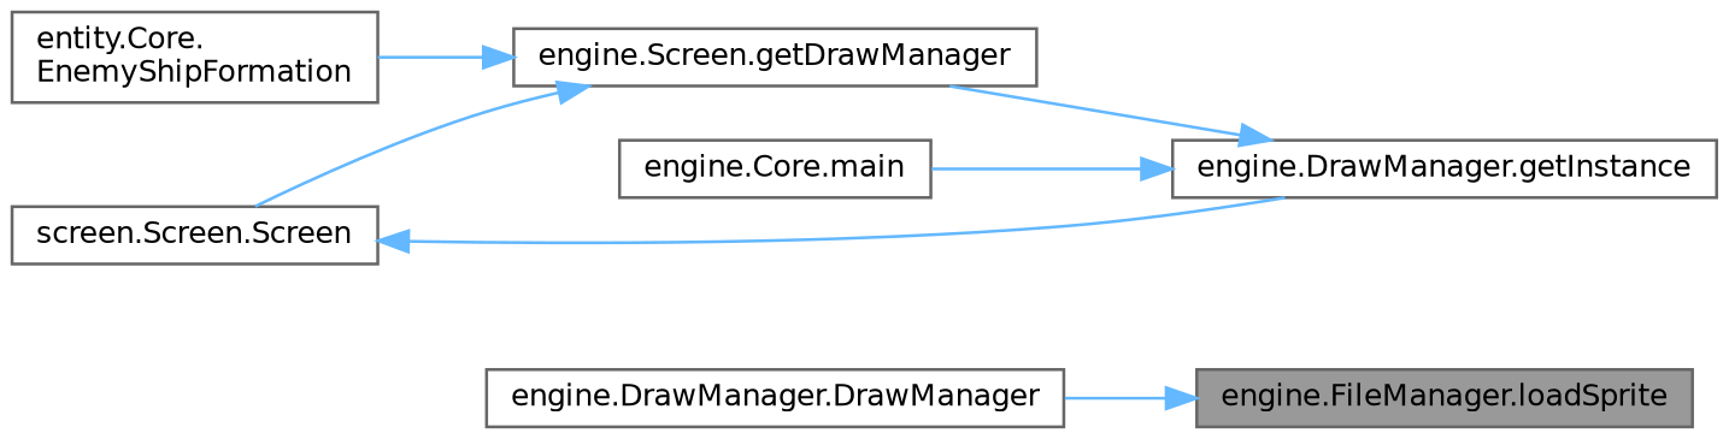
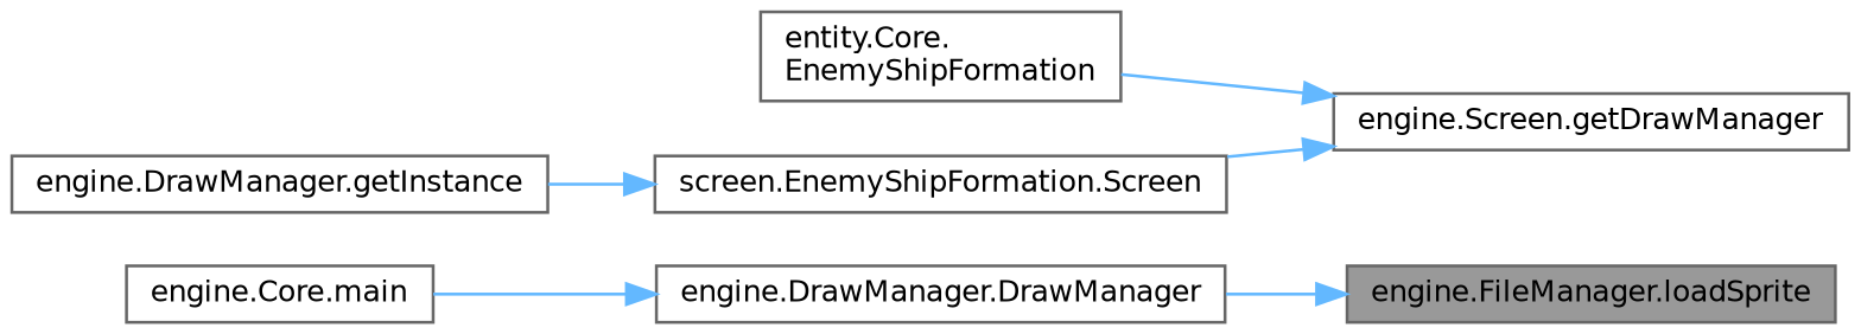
  digraph {
    rankdir=RL
    node [color=grey40 fillcolor=white fontname=Helvetica fontsize=10 shape=box style=filled]
    edge [color=steelblue1 dir=back fontname=Helvetica fontsize=10 labelfontname=Helvetica labelfontsize=10 style=solid]
    n1 [color=gray40 fillcolor=grey60 fontcolor=black height=0.2 label="engine.FileManager.loadSprite" width=0.4]
    n2 [height=0.2 label="engine.DrawManager.DrawManager" width=0.4]
    n3 [height=0.2 label="engine.DrawManager.getInstance" width=0.4]
    n4 [height=0.2 label="engine.Screen.getDrawManager" width=0.4]
    n5 [height=0.2 label="engine.Core.main" width=0.4]
    n6 [height=0.2 label="entity.Core.\lEnemyShipFormation" width=0.4]
-   n7 [height=0.2 label="screen.Screen.Screen" width=0.4]
+   n7 [height=0.2 label="screen.EnemyShipFormation.Screen" width=0.4]
    n1 -> n2
-   n3 -> n4
-   n3 -> n5
+   n2 -> n5
    n4 -> n6
    n4 -> n7
    n7 -> n3
  }
